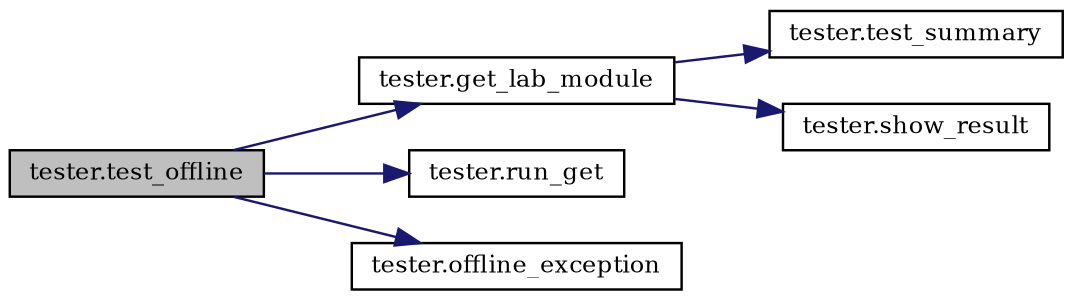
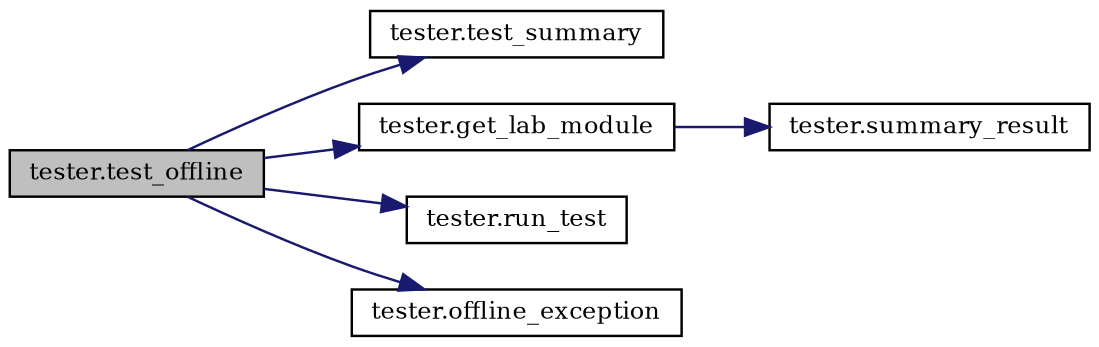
  digraph {
    fontname="DejaVu Serif"
    rankdir=LR
    node [color=black fillcolor=white fontname="DejaVu Serif" fontsize=10 shape=record style=filled]
    edge [color=midnightblue fontname="DejaVu Serif" fontsize=10 labelfontname=Helvetica labelfontsize=10 style=solid]
    n1 [fillcolor=grey75 fontcolor=black height=0.2 label="tester.test_offline" width=0.4]
    n2 [height=0.2 label="tester.test_summary" width=0.4]
    n3 [height=0.2 label="tester.get_lab_module" width=0.4]
-   n4 [height=0.2 label="tester.run_get" width=0.4]
+   n4 [height=0.2 label="tester.run_test" width=0.4]
    n5 [height=0.2 label="tester.offline_exception" width=0.4]
-   n6 [height=0.2 label="tester.show_result" width=0.4]
-   n3 -> n2
+   n6 [height=0.2 label="tester.summary_result" width=0.4]
+   n1 -> n2
    n1 -> n3
    n1 -> n4
    n1 -> n5
    n3 -> n6
  }
